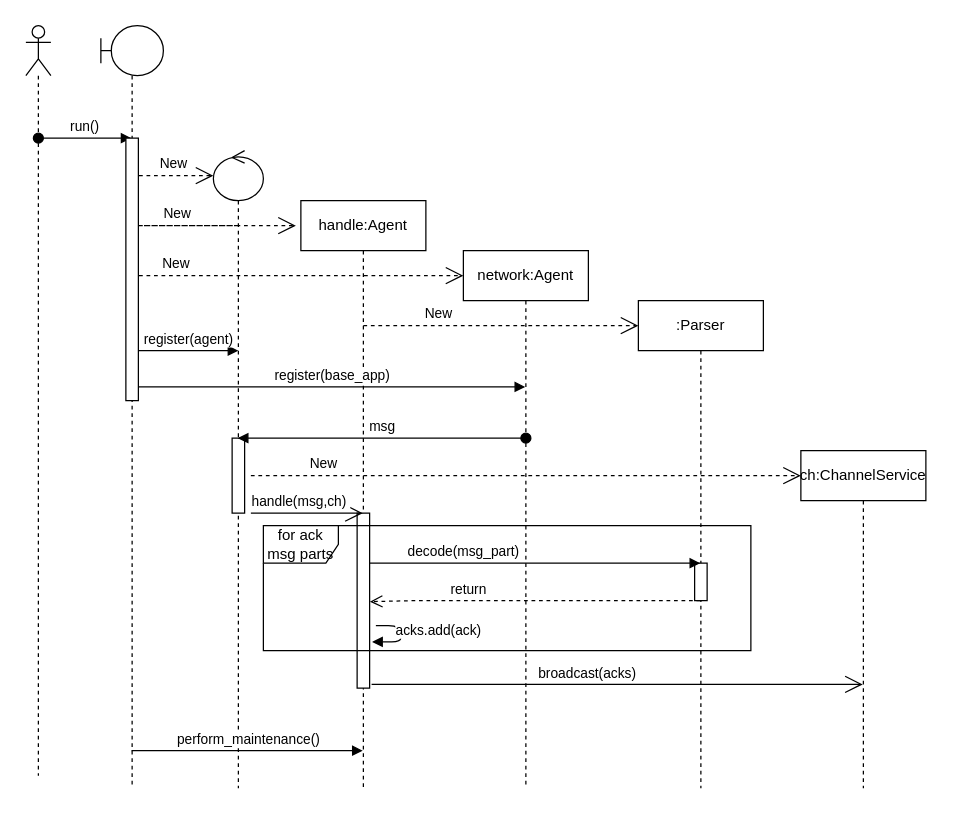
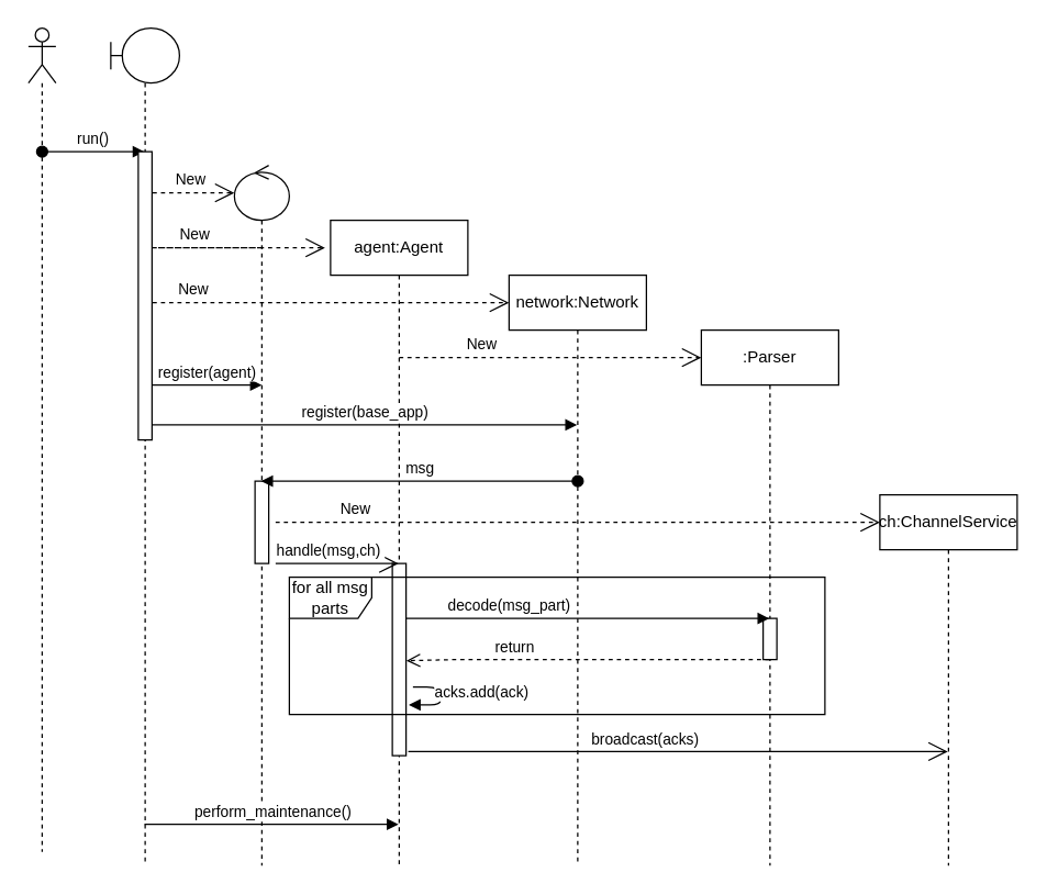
  <mxCell id="0" />
  <mxCell id="1" parent="0" />
  <mxCell id="2" value="return" style="html=1;verticalAlign=bottom;endArrow=open;dashed=1;endSize=8;entryX=1.021;entryY=0.506;entryDx=0;entryDy=0;entryPerimeter=0;" edge="1" parent="1" target="25"><mxGeometry x="0.405" relative="1" as="geometry"><mxPoint x="559.5" y="480" as="sourcePoint" /><mxPoint x="300" y="480" as="targetPoint" /><Array as="points"><mxPoint x="330" y="480" /></Array><mxPoint as="offset" /></mxGeometry></mxCell>
  <mxCell id="3" value="" style="shape=umlLifeline;participant=umlActor;perimeter=lifelinePerimeter;whiteSpace=wrap;html=1;container=1;collapsible=0;recursiveResize=0;verticalAlign=top;spacingTop=36;outlineConnect=0;" vertex="1" parent="1"><mxGeometry x="20" y="20" width="20" height="600" as="geometry" /></mxCell>
  <mxCell id="4" value="" style="shape=umlLifeline;participant=umlControl;perimeter=lifelinePerimeter;whiteSpace=wrap;html=1;container=1;collapsible=0;recursiveResize=0;verticalAlign=top;spacingTop=36;outlineConnect=0;" vertex="1" parent="1"><mxGeometry x="170" y="120" width="40" height="510" as="geometry" /></mxCell>
  <mxCell id="5" value="" style="html=1;points=[];perimeter=orthogonalPerimeter;" vertex="1" parent="4"><mxGeometry x="15" y="230" width="10" height="60" as="geometry" /></mxCell>
  <mxCell id="6" value="run()" style="html=1;verticalAlign=bottom;startArrow=oval;startFill=1;endArrow=block;startSize=8;" edge="1" parent="1" target="13"><mxGeometry width="60" relative="1" as="geometry"><mxPoint x="30" y="110" as="sourcePoint" /><mxPoint x="90" y="110" as="targetPoint" /><Array as="points"><mxPoint x="70" y="110" /></Array></mxGeometry></mxCell>
  <mxCell id="7" value="ch:ChannelService" style="shape=umlLifeline;perimeter=lifelinePerimeter;whiteSpace=wrap;html=1;container=1;collapsible=0;recursiveResize=0;outlineConnect=0;" vertex="1" parent="1"><mxGeometry x="640" y="360" width="100" height="270" as="geometry" /></mxCell>
- <mxCell id="8" value="handle:Agent" style="shape=umlLifeline;perimeter=lifelinePerimeter;whiteSpace=wrap;html=1;container=1;collapsible=0;recursiveResize=0;outlineConnect=0;" vertex="1" parent="1"><mxGeometry x="240" y="160" width="100" height="470" as="geometry" /></mxCell>
- <mxCell id="9" value="network:Agent" style="shape=umlLifeline;perimeter=lifelinePerimeter;whiteSpace=wrap;html=1;container=1;collapsible=0;recursiveResize=0;outlineConnect=0;" vertex="1" parent="1"><mxGeometry x="370" y="200" width="100" height="430" as="geometry" /></mxCell>
+ <mxCell id="8" value="agent:Agent" style="shape=umlLifeline;perimeter=lifelinePerimeter;whiteSpace=wrap;html=1;container=1;collapsible=0;recursiveResize=0;outlineConnect=0;" vertex="1" parent="1"><mxGeometry x="240" y="160" width="100" height="470" as="geometry" /></mxCell>
+ <mxCell id="9" value="network:Network" style="shape=umlLifeline;perimeter=lifelinePerimeter;whiteSpace=wrap;html=1;container=1;collapsible=0;recursiveResize=0;outlineConnect=0;" vertex="1" parent="1"><mxGeometry x="370" y="200" width="100" height="430" as="geometry" /></mxCell>
  <mxCell id="10" value="New" style="endArrow=open;endSize=12;dashed=1;html=1;" edge="1" parent="1" source="13"><mxGeometry x="0.003" y="10" width="160" relative="1" as="geometry"><mxPoint x="250" y="220" as="sourcePoint" /><mxPoint x="170" y="140" as="targetPoint" /><mxPoint as="offset" /></mxGeometry></mxCell>
  <mxCell id="11" value="New" style="endArrow=open;endSize=12;dashed=1;html=1;" edge="1" parent="1" source="4"><mxGeometry x="-0.561" y="-10" width="160" relative="1" as="geometry"><mxPoint x="119.81" y="150" as="sourcePoint" /><mxPoint x="236" y="180" as="targetPoint" /><mxPoint as="offset" /><Array as="points"><mxPoint x="140" y="180" /><mxPoint x="100" y="180" /></Array></mxGeometry></mxCell>
  <mxCell id="12" value="New" style="endArrow=open;endSize=12;dashed=1;html=1;" edge="1" parent="1" source="13"><mxGeometry x="-0.735" y="10" width="160" relative="1" as="geometry"><mxPoint x="140" y="220" as="sourcePoint" /><mxPoint x="370" y="220" as="targetPoint" /><mxPoint as="offset" /></mxGeometry></mxCell>
  <mxCell id="13" value="" style="shape=umlLifeline;participant=umlBoundary;perimeter=lifelinePerimeter;whiteSpace=wrap;html=1;container=1;collapsible=0;recursiveResize=0;verticalAlign=top;spacingTop=36;outlineConnect=0;" vertex="1" parent="1"><mxGeometry x="80" y="20" width="50" height="610" as="geometry" /></mxCell>
  <mxCell id="14" value="" style="html=1;points=[];perimeter=orthogonalPerimeter;" vertex="1" parent="13"><mxGeometry x="20" y="90" width="10" height="210" as="geometry" /></mxCell>
  <mxCell id="15" value="register(agent)" style="html=1;verticalAlign=bottom;endArrow=block;" edge="1" parent="1"><mxGeometry width="80" relative="1" as="geometry"><mxPoint x="110" y="280" as="sourcePoint" /><mxPoint x="190" y="280" as="targetPoint" /></mxGeometry></mxCell>
  <mxCell id="16" value="register(base_app)" style="html=1;verticalAlign=bottom;endArrow=block;" edge="1" parent="1" target="9"><mxGeometry width="80" relative="1" as="geometry"><mxPoint x="110" y="309" as="sourcePoint" /><mxPoint x="190" y="310" as="targetPoint" /></mxGeometry></mxCell>
  <mxCell id="17" value="msg" style="html=1;verticalAlign=bottom;startArrow=oval;startFill=1;endArrow=block;startSize=8;" edge="1" parent="1" target="4"><mxGeometry width="60" relative="1" as="geometry"><mxPoint x="420" y="350" as="sourcePoint" /><mxPoint x="360" y="390" as="targetPoint" /></mxGeometry></mxCell>
  <mxCell id="18" value="New" style="endArrow=open;endSize=12;dashed=1;html=1;" edge="1" parent="1"><mxGeometry x="-0.735" y="10" width="160" relative="1" as="geometry"><mxPoint x="200" y="380" as="sourcePoint" /><mxPoint x="640" y="380" as="targetPoint" /><mxPoint as="offset" /></mxGeometry></mxCell>
  <mxCell id="19" value=":Parser" style="shape=umlLifeline;perimeter=lifelinePerimeter;whiteSpace=wrap;html=1;container=1;collapsible=0;recursiveResize=0;outlineConnect=0;" vertex="1" parent="1"><mxGeometry x="510" y="240" width="100" height="390" as="geometry" /></mxCell>
  <mxCell id="20" value="" style="html=1;points=[];perimeter=orthogonalPerimeter;" vertex="1" parent="19"><mxGeometry x="45" y="210" width="10" height="30" as="geometry" /></mxCell>
  <mxCell id="21" value="New" style="endArrow=open;endSize=12;dashed=1;html=1;" edge="1" parent="1"><mxGeometry x="-0.455" y="10" width="160" relative="1" as="geometry"><mxPoint x="290" y="260" as="sourcePoint" /><mxPoint x="510" y="260" as="targetPoint" /><mxPoint as="offset" /></mxGeometry></mxCell>
  <mxCell id="22" value="decode(msg_part)" style="html=1;verticalAlign=bottom;endArrow=block;" edge="1" parent="1"><mxGeometry x="-0.406" width="80" relative="1" as="geometry"><mxPoint x="290" y="450" as="sourcePoint" /><mxPoint x="559.5" y="450" as="targetPoint" /><mxPoint as="offset" /></mxGeometry></mxCell>
  <mxCell id="23" value="" style="endArrow=open;endFill=1;endSize=12;html=1;exitX=1.159;exitY=0.979;exitDx=0;exitDy=0;exitPerimeter=0;" edge="1" parent="1" source="25" target="7"><mxGeometry width="160" relative="1" as="geometry"><mxPoint x="370" y="509.66" as="sourcePoint" /><mxPoint x="459.5" y="509.66" as="targetPoint" /><Array as="points"><mxPoint x="440" y="547" /><mxPoint x="540" y="547" /></Array></mxGeometry></mxCell>
  <mxCell id="24" value="broadcast(acks)" style="edgeLabel;html=1;align=center;verticalAlign=middle;resizable=0;points=[];" vertex="1" connectable="0" parent="23"><mxGeometry x="-0.122" y="-3" relative="1" as="geometry"><mxPoint y="-13" as="offset" /></mxGeometry></mxCell>
  <mxCell id="25" value="" style="html=1;points=[];perimeter=orthogonalPerimeter;" vertex="1" parent="1"><mxGeometry x="285" y="410" width="10" height="140" as="geometry" /></mxCell>
  <mxCell id="26" value="" style="endArrow=open;endFill=1;endSize=12;html=1;" edge="1" parent="1"><mxGeometry width="160" relative="1" as="geometry"><mxPoint x="200" y="410" as="sourcePoint" /><mxPoint x="289.5" y="410" as="targetPoint" /><Array as="points"><mxPoint x="270" y="410" /></Array></mxGeometry></mxCell>
  <mxCell id="27" value="handle(msg,ch)&amp;nbsp;" style="edgeLabel;html=1;align=center;verticalAlign=middle;resizable=0;points=[];" vertex="1" connectable="0" parent="26"><mxGeometry x="-0.122" y="-3" relative="1" as="geometry"><mxPoint y="-13" as="offset" /></mxGeometry></mxCell>
- <mxCell id="28" value="for ack msg parts" style="shape=umlFrame;whiteSpace=wrap;html=1;" vertex="1" parent="1"><mxGeometry x="210" y="420" width="390" height="100" as="geometry" /></mxCell>
+ <mxCell id="28" value="for all msg parts" style="shape=umlFrame;whiteSpace=wrap;html=1;" vertex="1" parent="1"><mxGeometry x="210" y="420" width="390" height="100" as="geometry" /></mxCell>
  <mxCell id="29" value="acks.add(ack)" style="html=1;verticalAlign=bottom;endArrow=block;edgeStyle=orthogonalEdgeStyle;" edge="1" parent="1"><mxGeometry x="0.178" y="30" width="80" relative="1" as="geometry"><mxPoint x="300" y="500" as="sourcePoint" /><mxPoint x="297" y="513" as="targetPoint" /><Array as="points"><mxPoint x="320" y="500" /><mxPoint x="320" y="513" /></Array><mxPoint x="30" y="-30" as="offset" /></mxGeometry></mxCell>
  <mxCell id="30" value="perform_maintenance()" style="html=1;verticalAlign=bottom;endArrow=block;" edge="1" parent="1" source="13" target="8"><mxGeometry width="80" relative="1" as="geometry"><mxPoint x="125" y="599.17" as="sourcePoint" /><mxPoint x="205" y="599.17" as="targetPoint" /><Array as="points"><mxPoint x="150" y="600" /></Array></mxGeometry></mxCell>
